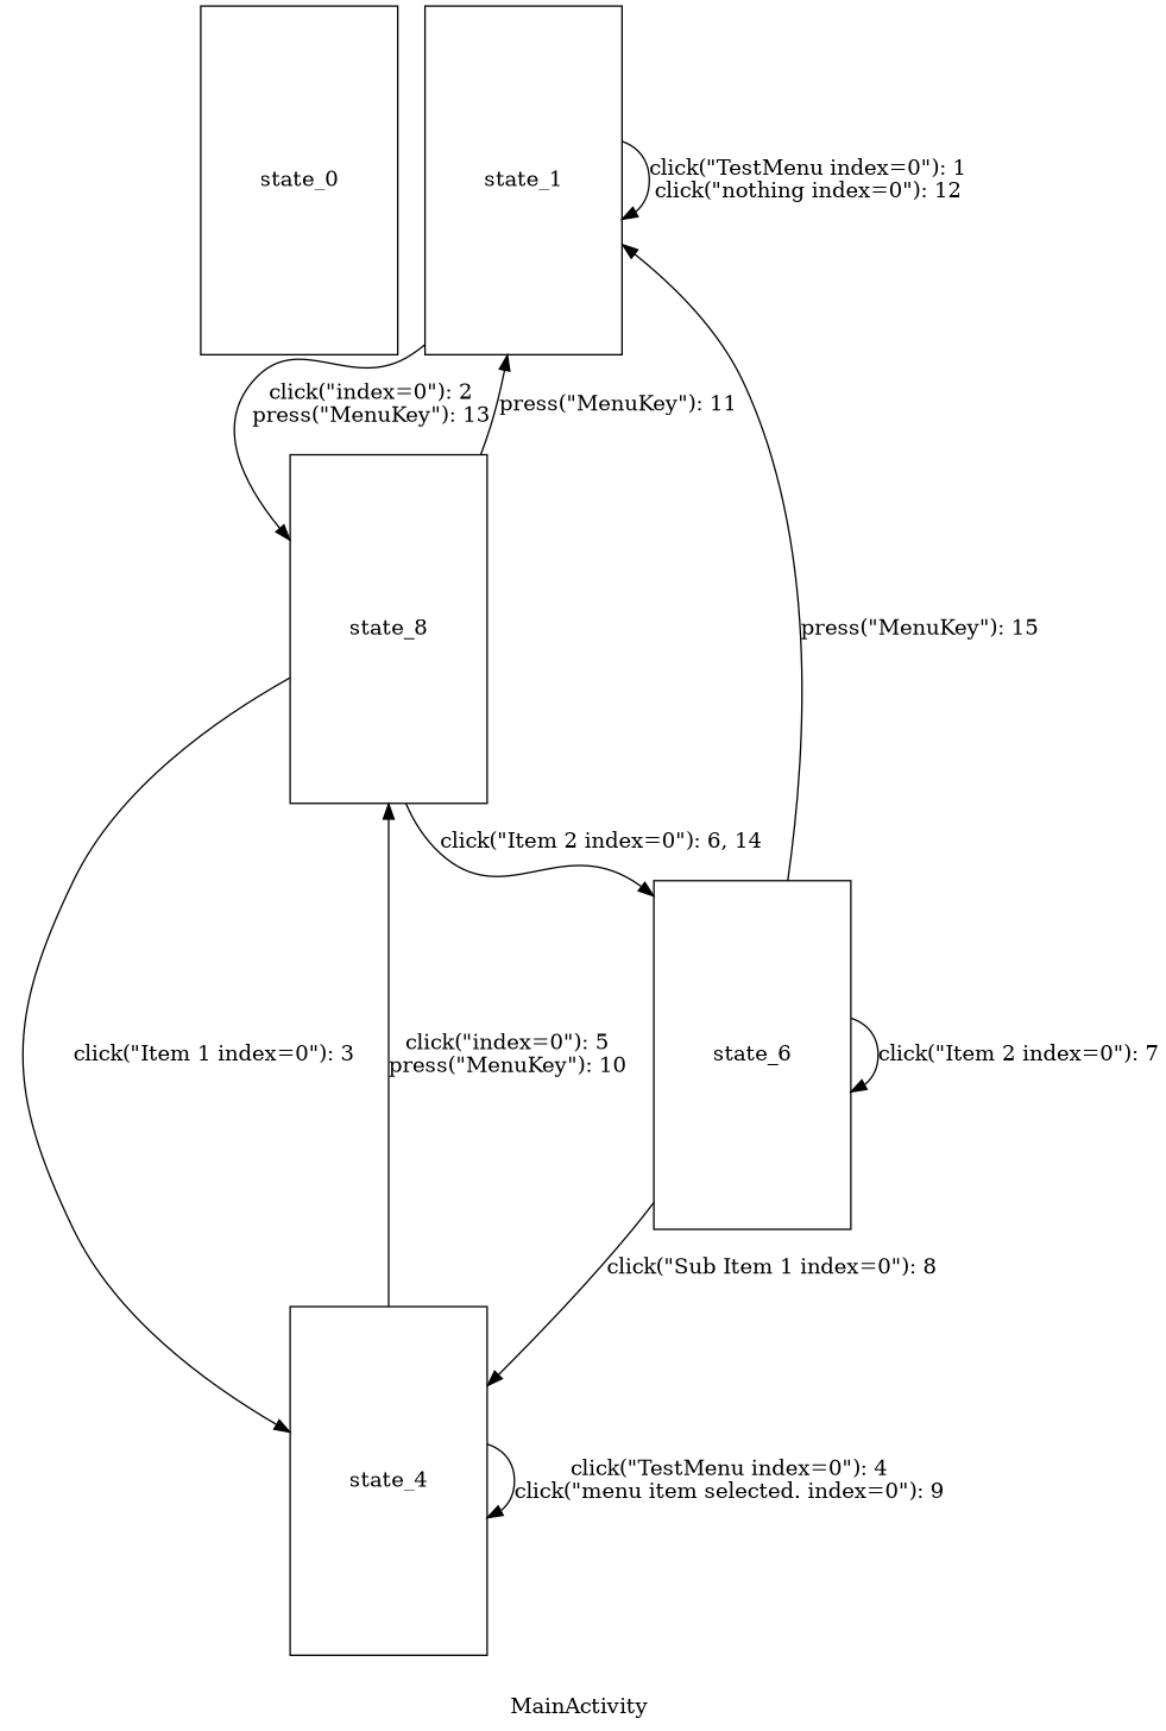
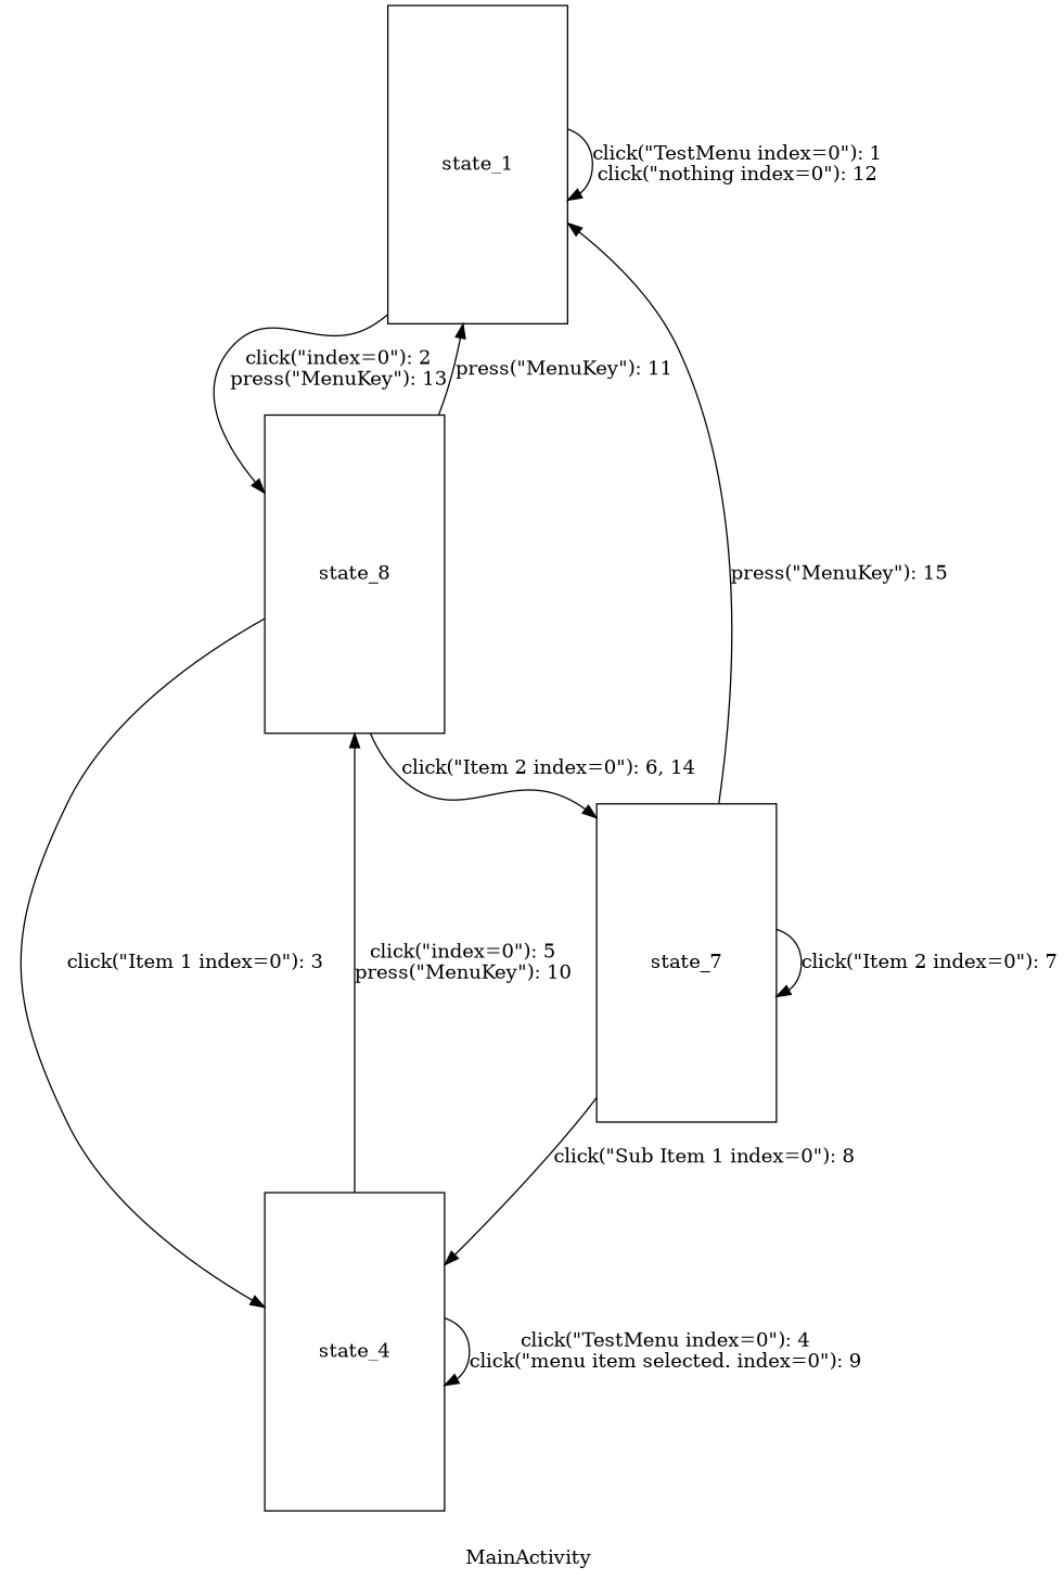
  digraph {
    color=red
    label="  MainActivity   "
    node [fixedsize=true shape=box]
    edge [color=Black fontcolor=Black]
-   state_0 [height=3.2 width=1.8]
    state_1 [height=3.2 width=1.8]
    n3 [height=3.2 label=state_8 width=1.8]
    state_4 [height=3.2 width=1.8]
-   state_7 [height=3.2 width=1.8 label=state_6]
+   state_7 [height=3.2 width=1.8]
    state_1 -> state_1 [label="click(\"TestMenu index=0\"): 1\nclick(\"nothing index=0\"): 12\n"]
    state_1 -> n3 [label="click(\"index=0\"): 2\npress(\"MenuKey\"): 13\n"]
    n3 -> state_1 [label="press(\"MenuKey\"): 11\n"]
    n3 -> state_4 [label="click(\"Item 1 index=0\"): 3\n"]
    n3 -> state_7 [label="click(\"Item 2 index=0\"): 6, 14\n"]
    state_4 -> n3 [label="click(\"index=0\"): 5\npress(\"MenuKey\"): 10\n"]
    state_4 -> state_4 [label="click(\"TestMenu index=0\"): 4\nclick(\"menu item selected. index=0\"): 9\n"]
    state_7 -> state_1 [label="press(\"MenuKey\"): 15\n"]
    state_7 -> state_4 [label="click(\"Sub Item 1 index=0\"): 8\n"]
    state_7 -> state_7 [label="click(\"Item 2 index=0\"): 7\n"]
  }
